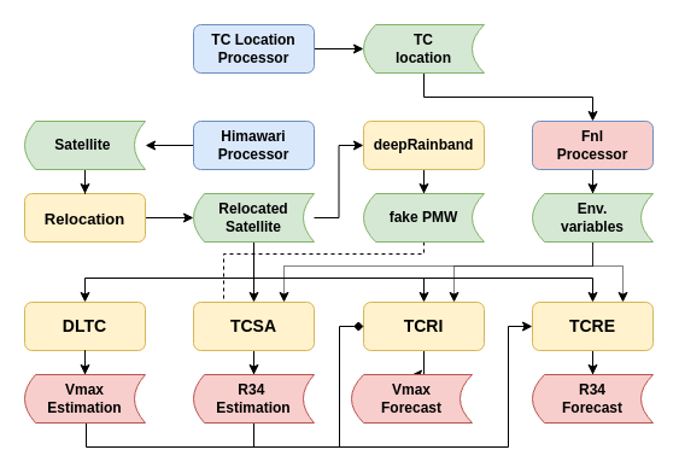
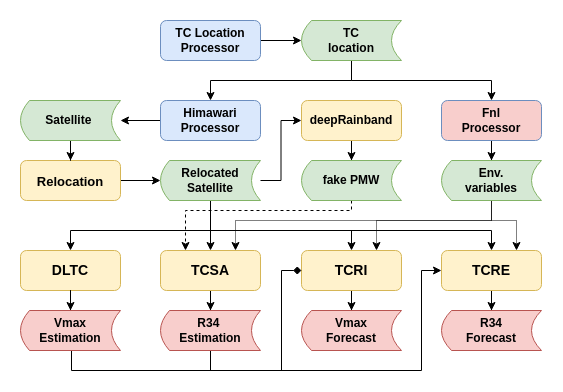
  <mxCell id="0" />
  <mxCell id="1" parent="0" />
  <mxCell id="2" style="edgeStyle=orthogonalEdgeStyle;rounded=0;orthogonalLoop=1;jettySize=auto;html=1;entryX=0;entryY=0.5;entryDx=0;entryDy=0;" edge="1" parent="1" source="3" target="42"><mxGeometry relative="1" as="geometry" /></mxCell>
  <mxCell id="3" value="&lt;font style=&quot;font-size: 12px;&quot;&gt;TC Location &lt;br style=&quot;&quot;&gt;Processor&lt;/font&gt;" style="rounded=1;whiteSpace=wrap;html=1;shadow=0;labelBackgroundColor=none;strokeWidth=1;fontFamily=Helvetica;fontSize=11;align=center;strokeColor=#6c8ebf;fillColor=#dae8fc;fontStyle=1" parent="1" vertex="1"><mxGeometry x="160" y="20" width="100" height="40" as="geometry" /></mxCell>
  <mxCell id="4" style="edgeStyle=orthogonalEdgeStyle;rounded=0;orthogonalLoop=1;jettySize=auto;html=1;exitX=0;exitY=0.5;exitDx=0;exitDy=0;entryX=1;entryY=0.5;entryDx=0;entryDy=0;fontFamily=Helvetica;fontStyle=1" edge="1" parent="1" source="5" target="25"><mxGeometry relative="1" as="geometry" /></mxCell>
  <mxCell id="5" value="&lt;font style=&quot;font-size: 12px;&quot;&gt;Himawari &lt;br style=&quot;&quot;&gt;Processor&lt;/font&gt;" style="rounded=1;whiteSpace=wrap;html=1;shadow=0;labelBackgroundColor=none;strokeWidth=1;fontFamily=Helvetica;fontSize=11;align=center;strokeColor=#6c8ebf;fillColor=#dae8fc;fontStyle=1" parent="1" vertex="1"><mxGeometry x="160" y="100" width="100" height="40" as="geometry" /></mxCell>
  <mxCell id="6" style="edgeStyle=orthogonalEdgeStyle;rounded=0;orthogonalLoop=1;jettySize=auto;html=1;entryX=0.5;entryY=0;entryDx=0;entryDy=0;fontFamily=Helvetica;fontStyle=1" edge="1" parent="1" source="7" target="29"><mxGeometry relative="1" as="geometry" /></mxCell>
  <mxCell id="7" value="&lt;font style=&quot;font-size: 12px;&quot;&gt;Fnl &lt;br style=&quot;&quot;&gt;Processor&lt;/font&gt;" style="rounded=1;whiteSpace=wrap;html=1;shadow=0;labelBackgroundColor=none;strokeWidth=1;fontFamily=Helvetica;fontSize=11;align=center;strokeColor=#6c8ebf;fillColor=#f8cecc;fontStyle=1;" parent="1" vertex="1"><mxGeometry x="441" y="100" width="100" height="40" as="geometry" /></mxCell>
  <mxCell id="8" value="&lt;font style=&quot;font-size: 14px;&quot;&gt;DLTC&lt;/font&gt;" style="rounded=1;whiteSpace=wrap;html=1;shadow=0;labelBackgroundColor=none;strokeWidth=1;fontFamily=Helvetica;fontSize=14;align=center;strokeColor=#d6b656;fillColor=#fff2cc;fontStyle=1" parent="1" vertex="1"><mxGeometry x="20" y="250" width="100" height="40" as="geometry" /></mxCell>
  <mxCell id="9" style="edgeStyle=orthogonalEdgeStyle;rounded=0;orthogonalLoop=1;jettySize=auto;html=1;entryX=0.5;entryY=0;entryDx=0;entryDy=0;fontFamily=Helvetica;fontStyle=1" edge="1" parent="1" source="10" target="35"><mxGeometry relative="1" as="geometry" /></mxCell>
  <mxCell id="10" value="&lt;font style=&quot;font-size: 14px;&quot;&gt;TCSA&lt;/font&gt;" style="rounded=1;whiteSpace=wrap;html=1;shadow=0;labelBackgroundColor=none;strokeWidth=1;fontFamily=Helvetica;fontSize=14;align=center;strokeColor=#d6b656;fillColor=#fff2cc;fontStyle=1" parent="1" vertex="1"><mxGeometry x="160" y="250" width="100" height="40" as="geometry" /></mxCell>
  <mxCell id="11" style="edgeStyle=orthogonalEdgeStyle;rounded=0;orthogonalLoop=1;jettySize=auto;html=1;entryX=0.5;entryY=0;entryDx=0;entryDy=0;fontFamily=Helvetica;fontStyle=1" edge="1" parent="1" source="12" target="39"><mxGeometry relative="1" as="geometry" /></mxCell>
  <mxCell id="12" value="&lt;font style=&quot;font-size: 14px;&quot;&gt;TCRE&lt;/font&gt;" style="rounded=1;whiteSpace=wrap;html=1;shadow=0;labelBackgroundColor=none;strokeWidth=1;fontFamily=Helvetica;fontSize=14;align=center;strokeColor=#d6b656;fillColor=#fff2cc;fontStyle=1" parent="1" vertex="1"><mxGeometry x="441" y="250" width="100" height="40" as="geometry" /></mxCell>
  <mxCell id="13" style="edgeStyle=orthogonalEdgeStyle;rounded=0;orthogonalLoop=1;jettySize=auto;html=1;entryX=0.5;entryY=0;entryDx=0;entryDy=0;fontFamily=Helvetica;fontStyle=1" edge="1" parent="1" source="14" target="38"><mxGeometry relative="1" as="geometry" /></mxCell>
  <mxCell id="14" value="&lt;font style=&quot;font-size: 14px;&quot;&gt;TCRI&lt;/font&gt;" style="rounded=1;whiteSpace=wrap;html=1;shadow=0;labelBackgroundColor=none;strokeWidth=1;fontFamily=Helvetica;fontSize=14;align=center;strokeColor=#d6b656;fillColor=#fff2cc;fontStyle=1" parent="1" vertex="1"><mxGeometry x="301" y="250" width="100" height="40" as="geometry" /></mxCell>
  <mxCell id="15" style="edgeStyle=orthogonalEdgeStyle;rounded=0;orthogonalLoop=1;jettySize=auto;html=1;entryX=0.5;entryY=0;entryDx=0;entryDy=0;strokeColor=default;fontFamily=Helvetica;fontStyle=1" parent="1" source="8" target="37" edge="1"><mxGeometry relative="1" as="geometry"><mxPoint x="490" y="305" as="targetPoint" /></mxGeometry></mxCell>
  <mxCell id="16" style="edgeStyle=orthogonalEdgeStyle;rounded=0;orthogonalLoop=1;jettySize=auto;html=1;entryX=0;entryY=0.5;entryDx=0;entryDy=0;fontFamily=Helvetica;fontStyle=1" edge="1" parent="1" source="17" target="23"><mxGeometry relative="1" as="geometry" /></mxCell>
  <mxCell id="17" value="&lt;font style=&quot;font-size: 13px;&quot;&gt;Relocation&lt;/font&gt;" style="rounded=1;whiteSpace=wrap;html=1;shadow=0;labelBackgroundColor=none;strokeWidth=1;fontFamily=Helvetica;fontSize=16;align=center;strokeColor=#d6b656;fillColor=#fff2cc;fontStyle=1" parent="1" vertex="1"><mxGeometry x="20" y="160" width="100" height="40" as="geometry" /></mxCell>
  <mxCell id="18" style="edgeStyle=orthogonalEdgeStyle;rounded=0;orthogonalLoop=1;jettySize=auto;html=1;entryX=0.5;entryY=0;entryDx=0;entryDy=0;" edge="1" parent="1" source="23" target="8"><mxGeometry relative="1" as="geometry"><Array as="points"><mxPoint x="210" y="230" /><mxPoint x="70" y="230" /></Array></mxGeometry></mxCell>
  <mxCell id="19" style="edgeStyle=orthogonalEdgeStyle;rounded=0;orthogonalLoop=1;jettySize=auto;html=1;entryX=0.5;entryY=0;entryDx=0;entryDy=0;" edge="1" parent="1" source="23" target="10"><mxGeometry relative="1" as="geometry" /></mxCell>
  <mxCell id="20" style="edgeStyle=orthogonalEdgeStyle;rounded=0;orthogonalLoop=1;jettySize=auto;html=1;entryX=0.5;entryY=0;entryDx=0;entryDy=0;" edge="1" parent="1" source="23" target="14"><mxGeometry relative="1" as="geometry"><Array as="points"><mxPoint x="210" y="230" /><mxPoint x="351" y="230" /></Array></mxGeometry></mxCell>
  <mxCell id="21" style="edgeStyle=orthogonalEdgeStyle;rounded=0;orthogonalLoop=1;jettySize=auto;html=1;entryX=0.5;entryY=0;entryDx=0;entryDy=0;" edge="1" parent="1" source="23" target="12"><mxGeometry relative="1" as="geometry"><Array as="points"><mxPoint x="210" y="230" /><mxPoint x="491" y="230" /></Array></mxGeometry></mxCell>
  <mxCell id="22" style="edgeStyle=orthogonalEdgeStyle;rounded=0;orthogonalLoop=1;jettySize=auto;html=1;entryX=0;entryY=0.5;entryDx=0;entryDy=0;" edge="1" parent="1" source="23" target="31"><mxGeometry relative="1" as="geometry" /></mxCell>
  <mxCell id="23" value="&lt;span&gt;Relocated &lt;br&gt;Satellite&lt;/span&gt;" style="shape=dataStorage;whiteSpace=wrap;html=1;fixedSize=1;fillColor=#d5e8d4;strokeColor=#82b366;fontFamily=Helvetica;fontStyle=1;size=9;" vertex="1" parent="1"><mxGeometry x="160" y="160" width="100" height="40" as="geometry" /></mxCell>
  <mxCell id="24" style="edgeStyle=orthogonalEdgeStyle;rounded=0;orthogonalLoop=1;jettySize=auto;html=1;entryX=0.5;entryY=0;entryDx=0;entryDy=0;fontFamily=Helvetica;fontStyle=1" edge="1" parent="1" source="25" target="17"><mxGeometry relative="1" as="geometry" /></mxCell>
  <mxCell id="25" value="&lt;span&gt;Satellite&amp;nbsp;&lt;/span&gt;" style="shape=dataStorage;whiteSpace=wrap;html=1;fixedSize=1;fillColor=#d5e8d4;strokeColor=#82b366;fontFamily=Helvetica;fontStyle=1;size=9;" vertex="1" parent="1"><mxGeometry x="20" y="100" width="100" height="40" as="geometry" /></mxCell>
  <mxCell id="26" style="edgeStyle=orthogonalEdgeStyle;rounded=0;orthogonalLoop=1;jettySize=auto;html=1;entryX=0.75;entryY=0;entryDx=0;entryDy=0;dashed=1;dashPattern=1 1;" edge="1" parent="1" source="29" target="10"><mxGeometry relative="1" as="geometry"><Array as="points"><mxPoint x="491" y="220" /><mxPoint x="235" y="220" /></Array></mxGeometry></mxCell>
  <mxCell id="27" style="edgeStyle=orthogonalEdgeStyle;rounded=0;orthogonalLoop=1;jettySize=auto;html=1;entryX=0.75;entryY=0;entryDx=0;entryDy=0;dashed=1;dashPattern=1 1;" edge="1" parent="1" source="29" target="14"><mxGeometry relative="1" as="geometry"><Array as="points"><mxPoint x="491" y="220" /><mxPoint x="376" y="220" /></Array></mxGeometry></mxCell>
  <mxCell id="28" style="edgeStyle=orthogonalEdgeStyle;rounded=0;orthogonalLoop=1;jettySize=auto;html=1;entryX=0.75;entryY=0;entryDx=0;entryDy=0;dashed=1;dashPattern=1 1;" edge="1" parent="1" source="29" target="12"><mxGeometry relative="1" as="geometry"><Array as="points"><mxPoint x="491" y="220" /><mxPoint x="516" y="220" /></Array></mxGeometry></mxCell>
  <mxCell id="29" value="&lt;span&gt;Env.&lt;br&gt;variables&lt;br&gt;&lt;/span&gt;" style="shape=dataStorage;whiteSpace=wrap;html=1;fixedSize=1;fillColor=#d5e8d4;strokeColor=#82b366;fontFamily=Helvetica;fontStyle=1;size=10;" vertex="1" parent="1"><mxGeometry x="441" y="160" width="100" height="40" as="geometry" /></mxCell>
  <mxCell id="30" style="edgeStyle=orthogonalEdgeStyle;rounded=0;orthogonalLoop=1;jettySize=auto;html=1;entryX=0.5;entryY=0;entryDx=0;entryDy=0;fontFamily=Helvetica;fontStyle=1" edge="1" parent="1" source="31" target="33"><mxGeometry relative="1" as="geometry" /></mxCell>
  <mxCell id="31" value="deepRainband" style="rounded=1;whiteSpace=wrap;html=1;shadow=0;labelBackgroundColor=none;strokeWidth=1;fontFamily=Helvetica;fontSize=12;align=center;strokeColor=#d6b656;fillColor=#fff2cc;fontStyle=1" vertex="1" parent="1"><mxGeometry x="301" y="100" width="100" height="40" as="geometry" /></mxCell>
- <mxCell id="32" style="edgeStyle=orthogonalEdgeStyle;rounded=0;orthogonalLoop=1;jettySize=auto;html=1;entryX=0.25;entryY=0;entryDx=0;entryDy=0;dashed=1;endArrow=none;" edge="1" parent="1" source="33" target="10"><mxGeometry relative="1" as="geometry"><Array as="points"><mxPoint x="351" y="210" /><mxPoint x="185" y="210" /></Array></mxGeometry></mxCell>
+ <mxCell id="32" style="edgeStyle=orthogonalEdgeStyle;rounded=0;orthogonalLoop=1;jettySize=auto;html=1;entryX=0.25;entryY=0;entryDx=0;entryDy=0;dashed=1;" edge="1" parent="1" source="33" target="10"><mxGeometry relative="1" as="geometry"><Array as="points"><mxPoint x="351" y="210" /><mxPoint x="185" y="210" /></Array></mxGeometry></mxCell>
  <mxCell id="33" value="fake PMW" style="shape=dataStorage;whiteSpace=wrap;html=1;fixedSize=1;fillColor=#d5e8d4;strokeColor=#82b366;fontFamily=Helvetica;fontStyle=1;size=10;" vertex="1" parent="1"><mxGeometry x="301" y="160" width="100" height="40" as="geometry" /></mxCell>
  <mxCell id="34" style="edgeStyle=orthogonalEdgeStyle;rounded=0;orthogonalLoop=1;jettySize=auto;html=1;entryX=0;entryY=0.5;entryDx=0;entryDy=0;" edge="1" parent="1" source="35" target="12"><mxGeometry relative="1" as="geometry"><Array as="points"><mxPoint x="210" y="370" /><mxPoint x="421" y="370" /><mxPoint x="421" y="270" /></Array></mxGeometry></mxCell>
  <mxCell id="35" value="R34&amp;nbsp;&lt;br&gt;Estimation" style="shape=dataStorage;whiteSpace=wrap;html=1;fixedSize=1;fillColor=#f8cecc;strokeColor=#b85450;fontFamily=Helvetica;fontStyle=1;size=9;" vertex="1" parent="1"><mxGeometry x="160" y="310" width="100" height="40" as="geometry" /></mxCell>
  <mxCell id="36" style="edgeStyle=orthogonalEdgeStyle;rounded=0;orthogonalLoop=1;jettySize=auto;html=1;entryX=0;entryY=0.5;entryDx=0;entryDy=0;endArrow=diamond;" edge="1" parent="1" source="37" target="14"><mxGeometry relative="1" as="geometry"><Array as="points"><mxPoint x="71" y="370" /><mxPoint x="281" y="370" /><mxPoint x="281" y="270" /></Array></mxGeometry></mxCell>
  <mxCell id="37" value="Vmax &lt;br&gt;Estimation" style="shape=dataStorage;whiteSpace=wrap;html=1;fixedSize=1;fillColor=#f8cecc;strokeColor=#b85450;fontFamily=Helvetica;fontStyle=1;size=9;" vertex="1" parent="1"><mxGeometry x="20" y="310" width="100" height="40" as="geometry" /></mxCell>
- <mxCell id="38" value="Vmax &lt;br&gt;Forecast" style="shape=dataStorage;whiteSpace=wrap;html=1;fixedSize=1;fillColor=#f8cecc;strokeColor=#b85450;fontFamily=Helvetica;fontStyle=1;size=10;" vertex="1" parent="1"><mxGeometry x="291" y="310" width="100" height="40" as="geometry" /></mxCell>
+ <mxCell id="38" value="Vmax &lt;br&gt;Forecast" style="shape=dataStorage;whiteSpace=wrap;html=1;fixedSize=1;fillColor=#f8cecc;strokeColor=#b85450;fontFamily=Helvetica;fontStyle=1;size=10;" vertex="1" parent="1"><mxGeometry x="301" y="310" width="100" height="40" as="geometry" /></mxCell>
  <mxCell id="39" value="R34&lt;br&gt;Forecast" style="shape=dataStorage;whiteSpace=wrap;html=1;fixedSize=1;fillColor=#f8cecc;strokeColor=#b85450;fontFamily=Helvetica;fontStyle=1;size=10;" vertex="1" parent="1"><mxGeometry x="441" y="310" width="100" height="40" as="geometry" /></mxCell>
+ <mxCell id="40" style="edgeStyle=orthogonalEdgeStyle;rounded=0;orthogonalLoop=1;jettySize=auto;html=1;entryX=0.5;entryY=0;entryDx=0;entryDy=0;" edge="1" parent="1" source="42" target="5"><mxGeometry relative="1" as="geometry"><Array as="points"><mxPoint x="351" y="80" /><mxPoint x="210" y="80" /></Array></mxGeometry></mxCell>
  <mxCell id="41" style="edgeStyle=orthogonalEdgeStyle;rounded=0;orthogonalLoop=1;jettySize=auto;html=1;entryX=0.5;entryY=0;entryDx=0;entryDy=0;" edge="1" parent="1" source="42" target="7"><mxGeometry relative="1" as="geometry"><Array as="points"><mxPoint x="351" y="80" /><mxPoint x="491" y="80" /></Array></mxGeometry></mxCell>
  <mxCell id="42" value="&lt;span&gt;TC &lt;br&gt;location&lt;/span&gt;" style="shape=dataStorage;whiteSpace=wrap;html=1;fixedSize=1;fillColor=#d5e8d4;strokeColor=#82b366;align=center;fontFamily=Helvetica;fontStyle=1;size=10;" vertex="1" parent="1"><mxGeometry x="301" y="20" width="100" height="40" as="geometry" /></mxCell>
